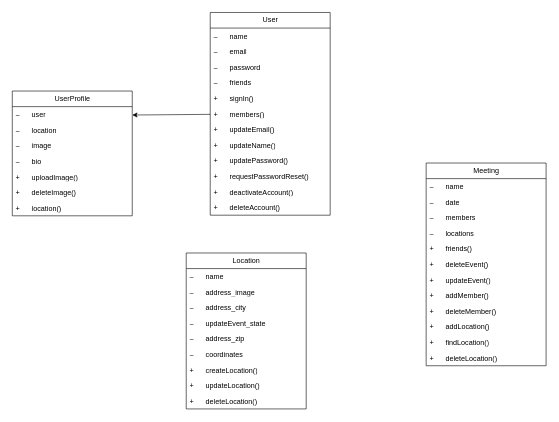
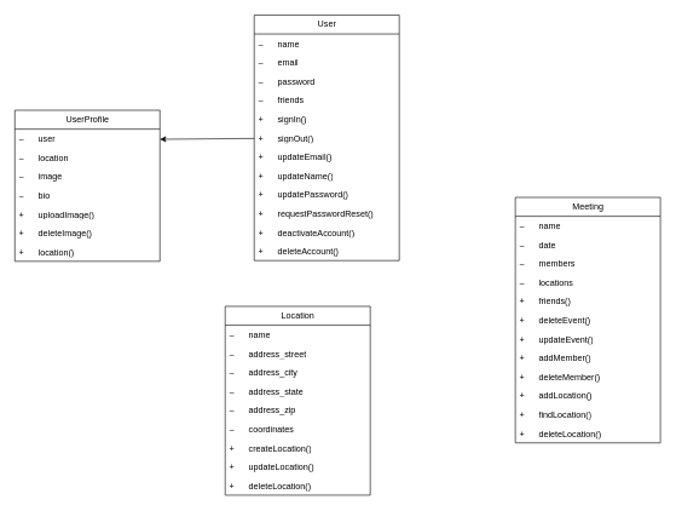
  <mxCell id="0" />
  <mxCell id="1" parent="0" />
  <mxCell id="2" value="User" style="swimlane;fontStyle=0;childLayout=stackLayout;horizontal=1;startSize=26;fillColor=none;horizontalStack=0;resizeParent=1;resizeParentMax=0;resizeLast=0;collapsible=1;marginBottom=0;html=1;" vertex="1" parent="1"><mxGeometry x="350" y="20" width="200" height="338" as="geometry" /></mxCell>
  <mxCell id="3" value="–&lt;span style=&quot;white-space: pre;&quot;&gt;&#09;&lt;/span&gt;name" style="text;strokeColor=none;fillColor=none;align=left;verticalAlign=top;spacingLeft=4;spacingRight=4;overflow=hidden;rotatable=0;points=[[0,0.5],[1,0.5]];portConstraint=eastwest;whiteSpace=wrap;html=1;" vertex="1" parent="2"><mxGeometry y="26" width="200" height="26" as="geometry" /></mxCell>
  <mxCell id="4" value="–&lt;span style=&quot;white-space: pre;&quot;&gt;&#09;&lt;/span&gt;email" style="text;strokeColor=none;fillColor=none;align=left;verticalAlign=top;spacingLeft=4;spacingRight=4;overflow=hidden;rotatable=0;points=[[0,0.5],[1,0.5]];portConstraint=eastwest;whiteSpace=wrap;html=1;" vertex="1" parent="2"><mxGeometry y="52" width="200" height="26" as="geometry" /></mxCell>
  <mxCell id="5" value="–&lt;span style=&quot;white-space: pre;&quot;&gt;&#09;&lt;/span&gt;password" style="text;strokeColor=none;fillColor=none;align=left;verticalAlign=top;spacingLeft=4;spacingRight=4;overflow=hidden;rotatable=0;points=[[0,0.5],[1,0.5]];portConstraint=eastwest;whiteSpace=wrap;html=1;" vertex="1" parent="2"><mxGeometry y="78" width="200" height="26" as="geometry" /></mxCell>
  <mxCell id="6" value="–&lt;span style=&quot;white-space: pre;&quot;&gt;&#09;&lt;/span&gt;friends" style="text;strokeColor=none;fillColor=none;align=left;verticalAlign=top;spacingLeft=4;spacingRight=4;overflow=hidden;rotatable=0;points=[[0,0.5],[1,0.5]];portConstraint=eastwest;whiteSpace=wrap;html=1;" vertex="1" parent="2"><mxGeometry y="104" width="200" height="26" as="geometry" /></mxCell>
  <mxCell id="7" value="+&lt;span style=&quot;white-space: pre;&quot;&gt;&#09;&lt;/span&gt;signIn()" style="text;strokeColor=none;fillColor=none;align=left;verticalAlign=top;spacingLeft=4;spacingRight=4;overflow=hidden;rotatable=0;points=[[0,0.5],[1,0.5]];portConstraint=eastwest;whiteSpace=wrap;html=1;" vertex="1" parent="2"><mxGeometry y="130" width="200" height="26" as="geometry" /></mxCell>
- <mxCell id="8" value="+&lt;span style=&quot;white-space: pre;&quot;&gt;&#09;&lt;/span&gt;members()" style="text;strokeColor=none;fillColor=none;align=left;verticalAlign=top;spacingLeft=4;spacingRight=4;overflow=hidden;rotatable=0;points=[[0,0.5],[1,0.5]];portConstraint=eastwest;whiteSpace=wrap;html=1;" vertex="1" parent="2"><mxGeometry y="156" width="200" height="26" as="geometry" /></mxCell>
+ <mxCell id="8" value="+&lt;span style=&quot;white-space: pre;&quot;&gt;&#09;&lt;/span&gt;signOut()" style="text;strokeColor=none;fillColor=none;align=left;verticalAlign=top;spacingLeft=4;spacingRight=4;overflow=hidden;rotatable=0;points=[[0,0.5],[1,0.5]];portConstraint=eastwest;whiteSpace=wrap;html=1;" vertex="1" parent="2"><mxGeometry y="156" width="200" height="26" as="geometry" /></mxCell>
  <mxCell id="9" value="+&lt;span style=&quot;white-space: pre;&quot;&gt;&#09;&lt;/span&gt;updateEmail()" style="text;strokeColor=none;fillColor=none;align=left;verticalAlign=top;spacingLeft=4;spacingRight=4;overflow=hidden;rotatable=0;points=[[0,0.5],[1,0.5]];portConstraint=eastwest;whiteSpace=wrap;html=1;" vertex="1" parent="2"><mxGeometry y="182" width="200" height="26" as="geometry" /></mxCell>
  <mxCell id="10" value="+&lt;span style=&quot;white-space: pre;&quot;&gt;&#09;&lt;/span&gt;updateName()" style="text;strokeColor=none;fillColor=none;align=left;verticalAlign=top;spacingLeft=4;spacingRight=4;overflow=hidden;rotatable=0;points=[[0,0.5],[1,0.5]];portConstraint=eastwest;whiteSpace=wrap;html=1;" vertex="1" parent="2"><mxGeometry y="208" width="200" height="26" as="geometry" /></mxCell>
  <mxCell id="11" value="+&lt;span style=&quot;white-space: pre;&quot;&gt;&#09;&lt;/span&gt;updatePassword()" style="text;strokeColor=none;fillColor=none;align=left;verticalAlign=top;spacingLeft=4;spacingRight=4;overflow=hidden;rotatable=0;points=[[0,0.5],[1,0.5]];portConstraint=eastwest;whiteSpace=wrap;html=1;" vertex="1" parent="2"><mxGeometry y="234" width="200" height="26" as="geometry" /></mxCell>
  <mxCell id="12" value="+&lt;span style=&quot;white-space: pre;&quot;&gt;&#09;&lt;/span&gt;requestPasswordReset()" style="text;strokeColor=none;fillColor=none;align=left;verticalAlign=top;spacingLeft=4;spacingRight=4;overflow=hidden;rotatable=0;points=[[0,0.5],[1,0.5]];portConstraint=eastwest;whiteSpace=wrap;html=1;" vertex="1" parent="2"><mxGeometry y="260" width="200" height="26" as="geometry" /></mxCell>
  <mxCell id="13" value="+&lt;span style=&quot;white-space: pre;&quot;&gt;&#09;&lt;/span&gt;deactivateAccount()" style="text;strokeColor=none;fillColor=none;align=left;verticalAlign=top;spacingLeft=4;spacingRight=4;overflow=hidden;rotatable=0;points=[[0,0.5],[1,0.5]];portConstraint=eastwest;whiteSpace=wrap;html=1;" vertex="1" parent="2"><mxGeometry y="286" width="200" height="26" as="geometry" /></mxCell>
  <mxCell id="14" value="+&lt;span style=&quot;white-space: pre;&quot;&gt;&#09;&lt;/span&gt;deleteAccount()" style="text;strokeColor=none;fillColor=none;align=left;verticalAlign=top;spacingLeft=4;spacingRight=4;overflow=hidden;rotatable=0;points=[[0,0.5],[1,0.5]];portConstraint=eastwest;whiteSpace=wrap;html=1;" vertex="1" parent="2"><mxGeometry y="312" width="200" height="26" as="geometry" /></mxCell>
  <mxCell id="15" value="Meeting" style="swimlane;fontStyle=0;childLayout=stackLayout;horizontal=1;startSize=26;fillColor=none;horizontalStack=0;resizeParent=1;resizeParentMax=0;resizeLast=0;collapsible=1;marginBottom=0;html=1;" vertex="1" parent="1"><mxGeometry x="710" y="271" width="200" height="338" as="geometry" /></mxCell>
  <mxCell id="16" value="–&lt;span style=&quot;white-space: pre;&quot;&gt;&#09;&lt;/span&gt;name" style="text;strokeColor=none;fillColor=none;align=left;verticalAlign=top;spacingLeft=4;spacingRight=4;overflow=hidden;rotatable=0;points=[[0,0.5],[1,0.5]];portConstraint=eastwest;whiteSpace=wrap;html=1;" vertex="1" parent="15"><mxGeometry y="26" width="200" height="26" as="geometry" /></mxCell>
  <mxCell id="17" value="–&lt;span style=&quot;white-space: pre;&quot;&gt;&#09;&lt;/span&gt;date" style="text;strokeColor=none;fillColor=none;align=left;verticalAlign=top;spacingLeft=4;spacingRight=4;overflow=hidden;rotatable=0;points=[[0,0.5],[1,0.5]];portConstraint=eastwest;whiteSpace=wrap;html=1;" vertex="1" parent="15"><mxGeometry y="52" width="200" height="26" as="geometry" /></mxCell>
  <mxCell id="18" value="–&lt;span style=&quot;white-space: pre;&quot;&gt;&#09;&lt;/span&gt;members" style="text;strokeColor=none;fillColor=none;align=left;verticalAlign=top;spacingLeft=4;spacingRight=4;overflow=hidden;rotatable=0;points=[[0,0.5],[1,0.5]];portConstraint=eastwest;whiteSpace=wrap;html=1;" vertex="1" parent="15"><mxGeometry y="78" width="200" height="26" as="geometry" /></mxCell>
  <mxCell id="19" value="–&lt;span style=&quot;&quot;&gt;&#09;&lt;span style=&quot;white-space: pre;&quot;&gt;&#09;&lt;/span&gt;&lt;/span&gt;locations" style="text;strokeColor=none;fillColor=none;align=left;verticalAlign=top;spacingLeft=4;spacingRight=4;overflow=hidden;rotatable=0;points=[[0,0.5],[1,0.5]];portConstraint=eastwest;whiteSpace=wrap;html=1;" vertex="1" parent="15"><mxGeometry y="104" width="200" height="26" as="geometry" /></mxCell>
  <mxCell id="20" value="+&lt;span style=&quot;white-space: pre;&quot;&gt;&#09;&lt;/span&gt;friends()" style="text;strokeColor=none;fillColor=none;align=left;verticalAlign=top;spacingLeft=4;spacingRight=4;overflow=hidden;rotatable=0;points=[[0,0.5],[1,0.5]];portConstraint=eastwest;whiteSpace=wrap;html=1;" vertex="1" parent="15"><mxGeometry y="130" width="200" height="26" as="geometry" /></mxCell>
  <mxCell id="21" value="+&lt;span style=&quot;white-space: pre;&quot;&gt;&#09;&lt;/span&gt;deleteEvent()" style="text;strokeColor=none;fillColor=none;align=left;verticalAlign=top;spacingLeft=4;spacingRight=4;overflow=hidden;rotatable=0;points=[[0,0.5],[1,0.5]];portConstraint=eastwest;whiteSpace=wrap;html=1;" vertex="1" parent="15"><mxGeometry y="156" width="200" height="26" as="geometry" /></mxCell>
  <mxCell id="22" value="+&lt;span style=&quot;white-space: pre;&quot;&gt;&#09;&lt;/span&gt;updateEvent()" style="text;strokeColor=none;fillColor=none;align=left;verticalAlign=top;spacingLeft=4;spacingRight=4;overflow=hidden;rotatable=0;points=[[0,0.5],[1,0.5]];portConstraint=eastwest;whiteSpace=wrap;html=1;" vertex="1" parent="15"><mxGeometry y="182" width="200" height="26" as="geometry" /></mxCell>
  <mxCell id="23" value="+&lt;span style=&quot;white-space: pre;&quot;&gt;&#09;&lt;/span&gt;addMember()" style="text;strokeColor=none;fillColor=none;align=left;verticalAlign=top;spacingLeft=4;spacingRight=4;overflow=hidden;rotatable=0;points=[[0,0.5],[1,0.5]];portConstraint=eastwest;whiteSpace=wrap;html=1;" vertex="1" parent="15"><mxGeometry y="208" width="200" height="26" as="geometry" /></mxCell>
  <mxCell id="24" value="+&lt;span style=&quot;white-space: pre;&quot;&gt;&#09;&lt;/span&gt;deleteMember()" style="text;strokeColor=none;fillColor=none;align=left;verticalAlign=top;spacingLeft=4;spacingRight=4;overflow=hidden;rotatable=0;points=[[0,0.5],[1,0.5]];portConstraint=eastwest;whiteSpace=wrap;html=1;" vertex="1" parent="15"><mxGeometry y="234" width="200" height="26" as="geometry" /></mxCell>
  <mxCell id="25" value="+&lt;span style=&quot;white-space: pre;&quot;&gt;&#09;&lt;/span&gt;addLocation()" style="text;strokeColor=none;fillColor=none;align=left;verticalAlign=top;spacingLeft=4;spacingRight=4;overflow=hidden;rotatable=0;points=[[0,0.5],[1,0.5]];portConstraint=eastwest;whiteSpace=wrap;html=1;" vertex="1" parent="15"><mxGeometry y="260" width="200" height="26" as="geometry" /></mxCell>
  <mxCell id="26" value="+&lt;span style=&quot;white-space: pre;&quot;&gt;&#09;&lt;/span&gt;findLocation()" style="text;strokeColor=none;fillColor=none;align=left;verticalAlign=top;spacingLeft=4;spacingRight=4;overflow=hidden;rotatable=0;points=[[0,0.5],[1,0.5]];portConstraint=eastwest;whiteSpace=wrap;html=1;" vertex="1" parent="15"><mxGeometry y="286" width="200" height="26" as="geometry" /></mxCell>
  <mxCell id="27" value="+&lt;span style=&quot;white-space: pre;&quot;&gt;&#09;&lt;/span&gt;deleteLocation()" style="text;strokeColor=none;fillColor=none;align=left;verticalAlign=top;spacingLeft=4;spacingRight=4;overflow=hidden;rotatable=0;points=[[0,0.5],[1,0.5]];portConstraint=eastwest;whiteSpace=wrap;html=1;" vertex="1" parent="15"><mxGeometry y="312" width="200" height="26" as="geometry" /></mxCell>
  <mxCell id="28" value="UserProfile" style="swimlane;fontStyle=0;childLayout=stackLayout;horizontal=1;startSize=26;fillColor=none;horizontalStack=0;resizeParent=1;resizeParentMax=0;resizeLast=0;collapsible=1;marginBottom=0;html=1;" vertex="1" parent="1"><mxGeometry x="20" y="151" width="200" height="208" as="geometry" /></mxCell>
  <mxCell id="29" value="–&lt;span style=&quot;white-space: pre;&quot;&gt;&#09;&lt;/span&gt;user" style="text;strokeColor=none;fillColor=none;align=left;verticalAlign=top;spacingLeft=4;spacingRight=4;overflow=hidden;rotatable=0;points=[[0,0.5],[1,0.5]];portConstraint=eastwest;whiteSpace=wrap;html=1;" vertex="1" parent="28"><mxGeometry y="26" width="200" height="26" as="geometry" /></mxCell>
  <mxCell id="30" value="–&lt;span style=&quot;white-space: pre;&quot;&gt;&#09;&lt;/span&gt;location" style="text;strokeColor=none;fillColor=none;align=left;verticalAlign=top;spacingLeft=4;spacingRight=4;overflow=hidden;rotatable=0;points=[[0,0.5],[1,0.5]];portConstraint=eastwest;whiteSpace=wrap;html=1;" vertex="1" parent="28"><mxGeometry y="52" width="200" height="26" as="geometry" /></mxCell>
  <mxCell id="31" value="–&lt;span style=&quot;white-space: pre;&quot;&gt;&#09;&lt;/span&gt;image" style="text;strokeColor=none;fillColor=none;align=left;verticalAlign=top;spacingLeft=4;spacingRight=4;overflow=hidden;rotatable=0;points=[[0,0.5],[1,0.5]];portConstraint=eastwest;whiteSpace=wrap;html=1;" vertex="1" parent="28"><mxGeometry y="78" width="200" height="26" as="geometry" /></mxCell>
  <mxCell id="32" value="–&lt;span style=&quot;white-space: pre;&quot;&gt;&#09;&lt;/span&gt;bio" style="text;strokeColor=none;fillColor=none;align=left;verticalAlign=top;spacingLeft=4;spacingRight=4;overflow=hidden;rotatable=0;points=[[0,0.5],[1,0.5]];portConstraint=eastwest;whiteSpace=wrap;html=1;" vertex="1" parent="28"><mxGeometry y="104" width="200" height="26" as="geometry" /></mxCell>
  <mxCell id="33" value="+&lt;span style=&quot;white-space: pre;&quot;&gt;&#09;&lt;/span&gt;uploadImage()" style="text;strokeColor=none;fillColor=none;align=left;verticalAlign=top;spacingLeft=4;spacingRight=4;overflow=hidden;rotatable=0;points=[[0,0.5],[1,0.5]];portConstraint=eastwest;whiteSpace=wrap;html=1;" vertex="1" parent="28"><mxGeometry y="130" width="200" height="26" as="geometry" /></mxCell>
  <mxCell id="34" value="+&lt;span style=&quot;white-space: pre;&quot;&gt;&#09;&lt;/span&gt;deleteImage()" style="text;strokeColor=none;fillColor=none;align=left;verticalAlign=top;spacingLeft=4;spacingRight=4;overflow=hidden;rotatable=0;points=[[0,0.5],[1,0.5]];portConstraint=eastwest;whiteSpace=wrap;html=1;" vertex="1" parent="28"><mxGeometry y="156" width="200" height="26" as="geometry" /></mxCell>
  <mxCell id="35" value="+&lt;span style=&quot;white-space: pre;&quot;&gt;&#09;&lt;/span&gt;location()" style="text;strokeColor=none;fillColor=none;align=left;verticalAlign=top;spacingLeft=4;spacingRight=4;overflow=hidden;rotatable=0;points=[[0,0.5],[1,0.5]];portConstraint=eastwest;whiteSpace=wrap;html=1;" vertex="1" parent="28"><mxGeometry y="182" width="200" height="26" as="geometry" /></mxCell>
  <mxCell id="36" style="edgeStyle=none;html=1;" edge="1" parent="1" source="2"><mxGeometry relative="1" as="geometry"><mxPoint x="220" y="191" as="targetPoint" /></mxGeometry></mxCell>
  <mxCell id="37" value="Location" style="swimlane;fontStyle=0;childLayout=stackLayout;horizontal=1;startSize=26;fillColor=none;horizontalStack=0;resizeParent=1;resizeParentMax=0;resizeLast=0;collapsible=1;marginBottom=0;html=1;" vertex="1" parent="1"><mxGeometry x="310" y="421" width="200" height="260" as="geometry" /></mxCell>
  <mxCell id="38" value="–&lt;span style=&quot;white-space: pre;&quot;&gt;&#09;&lt;/span&gt;name" style="text;strokeColor=none;fillColor=none;align=left;verticalAlign=top;spacingLeft=4;spacingRight=4;overflow=hidden;rotatable=0;points=[[0,0.5],[1,0.5]];portConstraint=eastwest;whiteSpace=wrap;html=1;" vertex="1" parent="37"><mxGeometry y="26" width="200" height="26" as="geometry" /></mxCell>
- <mxCell id="39" value="–&lt;span style=&quot;white-space: pre;&quot;&gt;&#09;&lt;/span&gt;address_image" style="text;strokeColor=none;fillColor=none;align=left;verticalAlign=top;spacingLeft=4;spacingRight=4;overflow=hidden;rotatable=0;points=[[0,0.5],[1,0.5]];portConstraint=eastwest;whiteSpace=wrap;html=1;" vertex="1" parent="37"><mxGeometry y="52" width="200" height="26" as="geometry" /></mxCell>
+ <mxCell id="39" value="–&lt;span style=&quot;white-space: pre;&quot;&gt;&#09;&lt;/span&gt;address_street" style="text;strokeColor=none;fillColor=none;align=left;verticalAlign=top;spacingLeft=4;spacingRight=4;overflow=hidden;rotatable=0;points=[[0,0.5],[1,0.5]];portConstraint=eastwest;whiteSpace=wrap;html=1;" vertex="1" parent="37"><mxGeometry y="52" width="200" height="26" as="geometry" /></mxCell>
  <mxCell id="40" value="–&lt;span style=&quot;white-space: pre;&quot;&gt;&#09;&lt;/span&gt;address_city" style="text;strokeColor=none;fillColor=none;align=left;verticalAlign=top;spacingLeft=4;spacingRight=4;overflow=hidden;rotatable=0;points=[[0,0.5],[1,0.5]];portConstraint=eastwest;whiteSpace=wrap;html=1;" vertex="1" parent="37"><mxGeometry y="78" width="200" height="26" as="geometry" /></mxCell>
- <mxCell id="41" value="–&lt;span style=&quot;white-space: pre;&quot;&gt;&#09;&lt;/span&gt;updateEvent_state" style="text;strokeColor=none;fillColor=none;align=left;verticalAlign=top;spacingLeft=4;spacingRight=4;overflow=hidden;rotatable=0;points=[[0,0.5],[1,0.5]];portConstraint=eastwest;whiteSpace=wrap;html=1;" vertex="1" parent="37"><mxGeometry y="104" width="200" height="26" as="geometry" /></mxCell>
+ <mxCell id="41" value="–&lt;span style=&quot;white-space: pre;&quot;&gt;&#09;&lt;/span&gt;address_state" style="text;strokeColor=none;fillColor=none;align=left;verticalAlign=top;spacingLeft=4;spacingRight=4;overflow=hidden;rotatable=0;points=[[0,0.5],[1,0.5]];portConstraint=eastwest;whiteSpace=wrap;html=1;" vertex="1" parent="37"><mxGeometry y="104" width="200" height="26" as="geometry" /></mxCell>
  <mxCell id="42" value="–&lt;span style=&quot;white-space: pre;&quot;&gt;&#09;&lt;/span&gt;address_zip" style="text;strokeColor=none;fillColor=none;align=left;verticalAlign=top;spacingLeft=4;spacingRight=4;overflow=hidden;rotatable=0;points=[[0,0.5],[1,0.5]];portConstraint=eastwest;whiteSpace=wrap;html=1;" vertex="1" parent="37"><mxGeometry y="130" width="200" height="26" as="geometry" /></mxCell>
  <mxCell id="43" value="–&lt;span style=&quot;white-space: pre;&quot;&gt;&#09;&lt;/span&gt;coordinates" style="text;strokeColor=none;fillColor=none;align=left;verticalAlign=top;spacingLeft=4;spacingRight=4;overflow=hidden;rotatable=0;points=[[0,0.5],[1,0.5]];portConstraint=eastwest;whiteSpace=wrap;html=1;" vertex="1" parent="37"><mxGeometry y="156" width="200" height="26" as="geometry" /></mxCell>
  <mxCell id="44" value="+&lt;span style=&quot;white-space: pre;&quot;&gt;&#09;&lt;/span&gt;createLocation()" style="text;strokeColor=none;fillColor=none;align=left;verticalAlign=top;spacingLeft=4;spacingRight=4;overflow=hidden;rotatable=0;points=[[0,0.5],[1,0.5]];portConstraint=eastwest;whiteSpace=wrap;html=1;" vertex="1" parent="37"><mxGeometry y="182" width="200" height="26" as="geometry" /></mxCell>
  <mxCell id="45" value="+&lt;span style=&quot;white-space: pre;&quot;&gt;&#09;&lt;/span&gt;updateLocation()" style="text;strokeColor=none;fillColor=none;align=left;verticalAlign=top;spacingLeft=4;spacingRight=4;overflow=hidden;rotatable=0;points=[[0,0.5],[1,0.5]];portConstraint=eastwest;whiteSpace=wrap;html=1;" vertex="1" parent="37"><mxGeometry y="208" width="200" height="26" as="geometry" /></mxCell>
  <mxCell id="46" value="+&lt;span style=&quot;white-space: pre;&quot;&gt;&#09;&lt;/span&gt;deleteLocation()" style="text;strokeColor=none;fillColor=none;align=left;verticalAlign=top;spacingLeft=4;spacingRight=4;overflow=hidden;rotatable=0;points=[[0,0.5],[1,0.5]];portConstraint=eastwest;whiteSpace=wrap;html=1;" vertex="1" parent="37"><mxGeometry y="234" width="200" height="26" as="geometry" /></mxCell>
